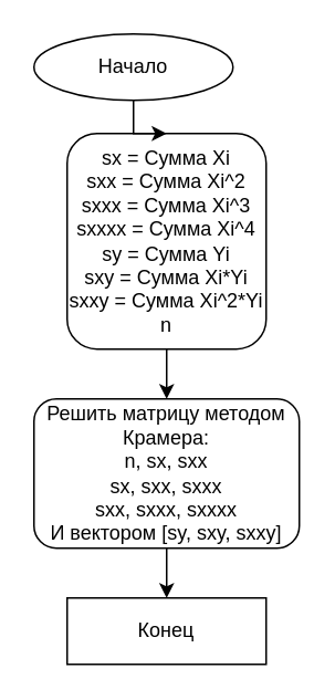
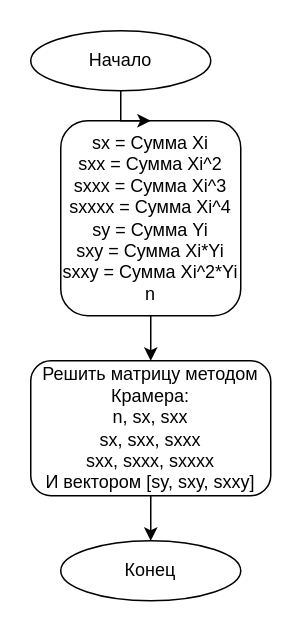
  <mxCell id="0" />
  <mxCell id="1" parent="0" />
  <mxCell id="2" style="edgeStyle=orthogonalEdgeStyle;rounded=0;orthogonalLoop=1;jettySize=auto;html=1;" edge="1" parent="1" source="3" target="7"><mxGeometry relative="1" as="geometry" /></mxCell>
  <mxCell id="3" value="sx = Сумма Xi&lt;div&gt;sxx =&amp;nbsp;&lt;span style=&quot;background-color: initial;&quot;&gt;Сумма Xi^2&lt;/span&gt;&lt;/div&gt;&lt;div&gt;sxxx =&amp;nbsp;&lt;span style=&quot;background-color: initial;&quot;&gt;Сумма Xi^3&lt;/span&gt;&lt;span style=&quot;background-color: initial;&quot;&gt;&lt;br&gt;&lt;/span&gt;&lt;/div&gt;&lt;div&gt;sxxxx =&amp;nbsp;&lt;span style=&quot;background-color: initial;&quot;&gt;Сумма Xi^4&lt;/span&gt;&lt;span style=&quot;background-color: initial;&quot;&gt;&lt;br&gt;&lt;/span&gt;&lt;/div&gt;&lt;div&gt;sy = Сумма Yi&lt;span style=&quot;background-color: initial;&quot;&gt;&lt;br&gt;&lt;/span&gt;&lt;/div&gt;&lt;div&gt;sxy =&amp;nbsp;&lt;span style=&quot;background-color: initial;&quot;&gt;Сумма Xi*Yi&lt;/span&gt;&lt;/div&gt;&lt;div&gt;sxxy =&amp;nbsp;&lt;span style=&quot;background-color: initial;&quot;&gt;Сумма Xi^2*Yi&lt;/span&gt;&lt;span style=&quot;background-color: initial;&quot;&gt;&lt;br&gt;&lt;/span&gt;&lt;/div&gt;&lt;div&gt;&lt;span style=&quot;background-color: initial;&quot;&gt;n&lt;/span&gt;&lt;/div&gt;" style="rounded=1;whiteSpace=wrap;html=1;fontSize=12;glass=0;strokeWidth=1;shadow=0;" parent="1" vertex="1"><mxGeometry x="40" y="80" width="120" height="130" as="geometry" /></mxCell>
  <mxCell id="4" style="edgeStyle=orthogonalEdgeStyle;rounded=0;orthogonalLoop=1;jettySize=auto;html=1;entryX=0.5;entryY=0;entryDx=0;entryDy=0;" edge="1" parent="1" source="5" target="3"><mxGeometry relative="1" as="geometry" /></mxCell>
  <mxCell id="5" value="Начало" style="ellipse;whiteSpace=wrap;html=1;" vertex="1" parent="1"><mxGeometry x="20" y="20" width="120" height="40" as="geometry" /></mxCell>
  <mxCell id="6" style="edgeStyle=orthogonalEdgeStyle;rounded=0;orthogonalLoop=1;jettySize=auto;html=1;" edge="1" parent="1" source="7" target="8"><mxGeometry relative="1" as="geometry" /></mxCell>
  <mxCell id="7" value="Решить матрицу методом Крамера:&lt;div&gt;n, sx, sxx&lt;/div&gt;&lt;div&gt;sx, sxx, sxxx&lt;/div&gt;&lt;div&gt;sxx, sxxx, sxxxx&lt;/div&gt;&lt;div&gt;И вектором [sy, sxy, sxxy]&lt;/div&gt;" style="rounded=1;whiteSpace=wrap;html=1;fontSize=12;glass=0;strokeWidth=1;shadow=0;" vertex="1" parent="1"><mxGeometry x="20" y="240" width="160" height="90" as="geometry" /></mxCell>
- <mxCell id="8" value="Конец" style="whiteSpace=wrap;html=1;rounded=0;" vertex="1" parent="1"><mxGeometry x="40" y="360" width="120" height="40" as="geometry" /></mxCell>
+ <mxCell id="8" value="Конец" style="ellipse;whiteSpace=wrap;html=1;" vertex="1" parent="1"><mxGeometry x="40" y="360" width="120" height="40" as="geometry" /></mxCell>
